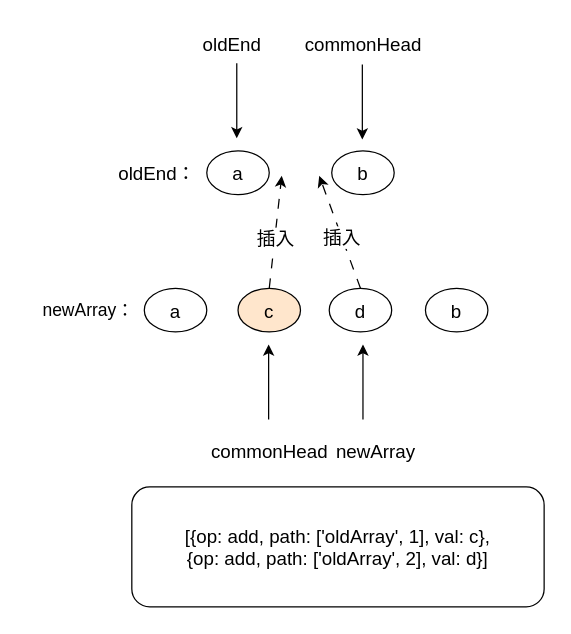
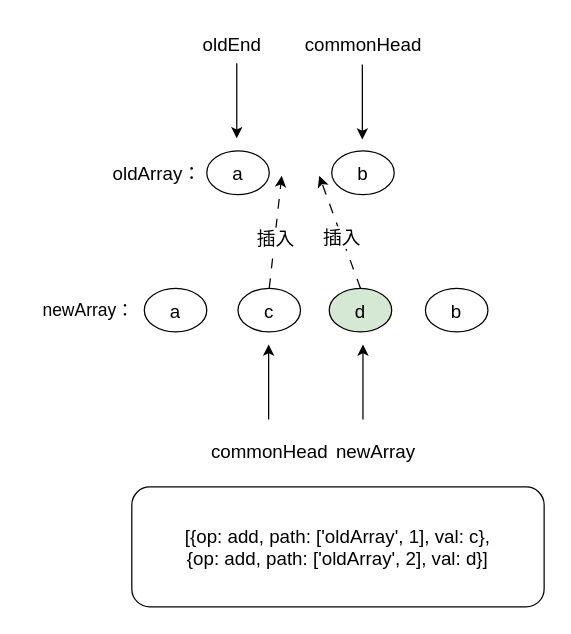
  <mxCell id="0" />
  <mxCell id="1" parent="0" />
  <mxCell id="2" value="a" style="ellipse;whiteSpace=wrap;html=1;fontSize=15;" parent="1" vertex="1"><mxGeometry x="165" y="120" width="50" height="35" as="geometry" /></mxCell>
  <mxCell id="3" value="b" style="ellipse;whiteSpace=wrap;html=1;fontSize=15;" parent="1" vertex="1"><mxGeometry x="265" y="120" width="50" height="35" as="geometry" /></mxCell>
  <mxCell id="4" value="a" style="ellipse;whiteSpace=wrap;html=1;fontSize=15;" parent="1" vertex="1"><mxGeometry x="115" y="230" width="50" height="35" as="geometry" /></mxCell>
  <mxCell id="5" value="b" style="ellipse;whiteSpace=wrap;html=1;fontSize=15;" parent="1" vertex="1"><mxGeometry x="340" y="230" width="50" height="35" as="geometry" /></mxCell>
- <mxCell id="6" value="c" style="ellipse;whiteSpace=wrap;html=1;fontSize=15;fillColor=#ffe6cc;" parent="1" vertex="1"><mxGeometry x="190" y="230" width="50" height="35" as="geometry" /></mxCell>
- <mxCell id="7" value="d" style="ellipse;whiteSpace=wrap;html=1;fontSize=15;" parent="1" vertex="1"><mxGeometry x="263" y="230" width="50" height="35" as="geometry" /></mxCell>
+ <mxCell id="6" value="c" style="ellipse;whiteSpace=wrap;html=1;fontSize=15;" parent="1" vertex="1"><mxGeometry x="190" y="230" width="50" height="35" as="geometry" /></mxCell>
+ <mxCell id="7" value="d" style="ellipse;whiteSpace=wrap;html=1;fontSize=15;fillColor=#d5e8d4;" parent="1" vertex="1"><mxGeometry x="263" y="230" width="50" height="35" as="geometry" /></mxCell>
  <mxCell id="8" value="" style="endArrow=classic;html=1;rounded=0;entryX=0.5;entryY=0;entryDx=0;entryDy=0;fontSize=15;" parent="1" edge="1"><mxGeometry width="50" height="50" relative="1" as="geometry"><mxPoint x="289.5" y="51" as="sourcePoint" /><mxPoint x="289.5" y="111" as="targetPoint" /></mxGeometry></mxCell>
  <mxCell id="9" value="commonHead" style="text;html=1;align=center;verticalAlign=middle;resizable=0;points=[];autosize=1;strokeColor=none;fillColor=none;fontSize=15;" parent="1" vertex="1"><mxGeometry x="230" y="20" width="120" height="30" as="geometry" /></mxCell>
  <mxCell id="10" value="" style="endArrow=classic;html=1;rounded=0;entryX=0.5;entryY=0;entryDx=0;entryDy=0;fontSize=15;" parent="1" edge="1"><mxGeometry width="50" height="50" relative="1" as="geometry"><mxPoint x="189" y="50" as="sourcePoint" /><mxPoint x="189" y="110" as="targetPoint" /></mxGeometry></mxCell>
  <mxCell id="11" value="oldEnd" style="text;html=1;align=center;verticalAlign=middle;resizable=0;points=[];autosize=1;strokeColor=none;fillColor=none;fontSize=15;" parent="1" vertex="1"><mxGeometry x="150" y="20" width="70" height="30" as="geometry" /></mxCell>
  <mxCell id="12" value="" style="endArrow=classic;html=1;rounded=0;fontSize=15;" parent="1" edge="1"><mxGeometry width="50" height="50" relative="1" as="geometry"><mxPoint x="214.5" y="335" as="sourcePoint" /><mxPoint x="214.5" y="275" as="targetPoint" /></mxGeometry></mxCell>
  <mxCell id="13" value="commonHead" style="text;html=1;align=center;verticalAlign=middle;resizable=0;points=[];autosize=1;strokeColor=none;fillColor=none;fontSize=15;" parent="1" vertex="1"><mxGeometry x="155" y="345" width="120" height="30" as="geometry" /></mxCell>
  <mxCell id="14" value="" style="endArrow=classic;html=1;rounded=0;fontSize=15;" parent="1" edge="1"><mxGeometry width="50" height="50" relative="1" as="geometry"><mxPoint x="290" y="335" as="sourcePoint" /><mxPoint x="290" y="275" as="targetPoint" /></mxGeometry></mxCell>
  <mxCell id="15" value="newArray" style="text;html=1;align=center;verticalAlign=middle;resizable=0;points=[];autosize=1;strokeColor=none;fillColor=none;fontSize=15;" parent="1" vertex="1"><mxGeometry x="260" y="345" width="80" height="30" as="geometry" /></mxCell>
  <mxCell id="16" value="" style="endArrow=classic;html=1;rounded=0;exitX=0.5;exitY=0;exitDx=0;exitDy=0;dashed=1;dashPattern=8 8;fontSize=15;" parent="1" source="6" edge="1"><mxGeometry width="50" height="50" relative="1" as="geometry"><mxPoint x="205" y="230" as="sourcePoint" /><mxPoint x="225" y="140" as="targetPoint" /></mxGeometry></mxCell>
  <mxCell id="17" value="插入" style="edgeLabel;html=1;align=center;verticalAlign=middle;resizable=0;points=[];fontSize=15;" parent="16" vertex="1" connectable="0"><mxGeometry x="-0.088" relative="1" as="geometry"><mxPoint as="offset" /></mxGeometry></mxCell>
  <mxCell id="18" value="" style="endArrow=classic;html=1;rounded=0;exitX=0.5;exitY=0;exitDx=0;exitDy=0;dashed=1;dashPattern=8 8;fontSize=15;" parent="1" source="7" edge="1"><mxGeometry width="50" height="50" relative="1" as="geometry"><mxPoint x="263" y="225" as="sourcePoint" /><mxPoint x="255" y="140" as="targetPoint" /></mxGeometry></mxCell>
  <mxCell id="19" value="插入" style="edgeLabel;html=1;align=center;verticalAlign=middle;resizable=0;points=[];fontSize=15;" parent="18" vertex="1" connectable="0"><mxGeometry x="-0.088" relative="1" as="geometry"><mxPoint as="offset" /></mxGeometry></mxCell>
- <mxCell id="20" value="oldEnd：" style="text;html=1;align=center;verticalAlign=middle;resizable=0;points=[];autosize=1;strokeColor=none;fillColor=none;fontSize=15;" parent="1" vertex="1"><mxGeometry x="80" y="122.5" width="90" height="30" as="geometry" /></mxCell>
+ <mxCell id="20" value="oldArray：" style="text;html=1;align=center;verticalAlign=middle;resizable=0;points=[];autosize=1;strokeColor=none;fillColor=none;fontSize=15;" parent="1" vertex="1"><mxGeometry x="80" y="122.5" width="90" height="30" as="geometry" /></mxCell>
  <mxCell id="21" value="newArray：" style="text;html=1;align=center;verticalAlign=middle;resizable=0;points=[];autosize=1;strokeColor=none;fillColor=none;fontSize=14;" parent="1" vertex="1"><mxGeometry x="20" y="232.5" width="100" height="30" as="geometry" /></mxCell>
  <mxCell id="22" value="[{op: add, path: ['oldArray', 1], val: c},&lt;br style=&quot;font-size: 15px;&quot;&gt;{op: add, path: ['oldArray', 2], val: d}]" style="rounded=1;whiteSpace=wrap;html=1;fontSize=15;" parent="1" vertex="1"><mxGeometry x="105" y="389" width="330" height="96" as="geometry" /></mxCell>
